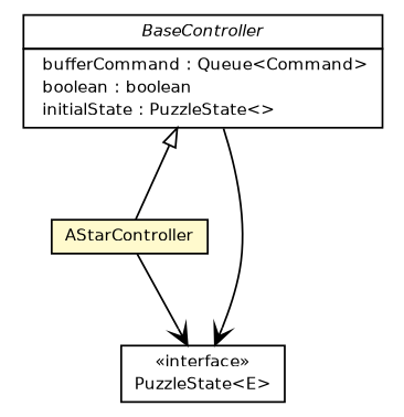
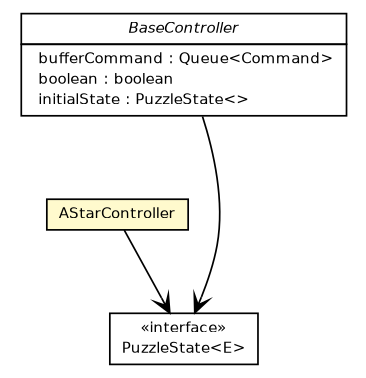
  digraph {
    node [fontcolor=black fontname=Helvetica fontsize=9.0 shape=plaintext]
    edge [fontname=Helvetica fontsize=10.0 headport=p labelfontname=Helvetica labelfontsize=10 tailport=p arrowhead=open color=black fontcolor=black]
    n1 [label=<<table border="0" cellborder="1" cellspacing="0" cellpadding="2" port="p" href="./BaseController.html"> 		<tr><td><table border="0" cellspacing="0" cellpadding="1"> 			<tr><td><font face="Helvetica-Oblique"> BaseController </font></td></tr> 		</table></td></tr> 		<tr><td><table border="0" cellspacing="0" cellpadding="1"> 			<tr><td align="left">  bufferCommand : Queue&lt;Command&gt; </td></tr> 			<tr><td align="left">  boolean : boolean </td></tr> 			<tr><td align="left">  initialState : PuzzleState&lt;&gt; </td></tr> 		</table></td></tr> 		</table>>]
    n2 [label=<<table border="0" cellborder="1" cellspacing="0" cellpadding="2" port="p" bgcolor="lemonChiffon" href="./AStarController.html"> 		<tr><td><table border="0" cellspacing="0" cellpadding="1"> 			<tr><td> AStarController </td></tr> 		</table></td></tr> 		</table>>]
    n3 [label=<<table border="0" cellborder="1" cellspacing="0" cellpadding="2" port="p" href="../logic/PuzzleState.html"> 		<tr><td><table border="0" cellspacing="0" cellpadding="1"> 			<tr><td> &laquo;interface&raquo; </td></tr> 			<tr><td> PuzzleState&lt;E&gt; </td></tr> 		</table></td></tr> 		</table>>]
-   n1 -> n2 [arrowtail=empty dir=back fontsize=10 arrowhead="" color="" fontcolor=""]
    n1 -> n3
    n2 -> n3
  }
